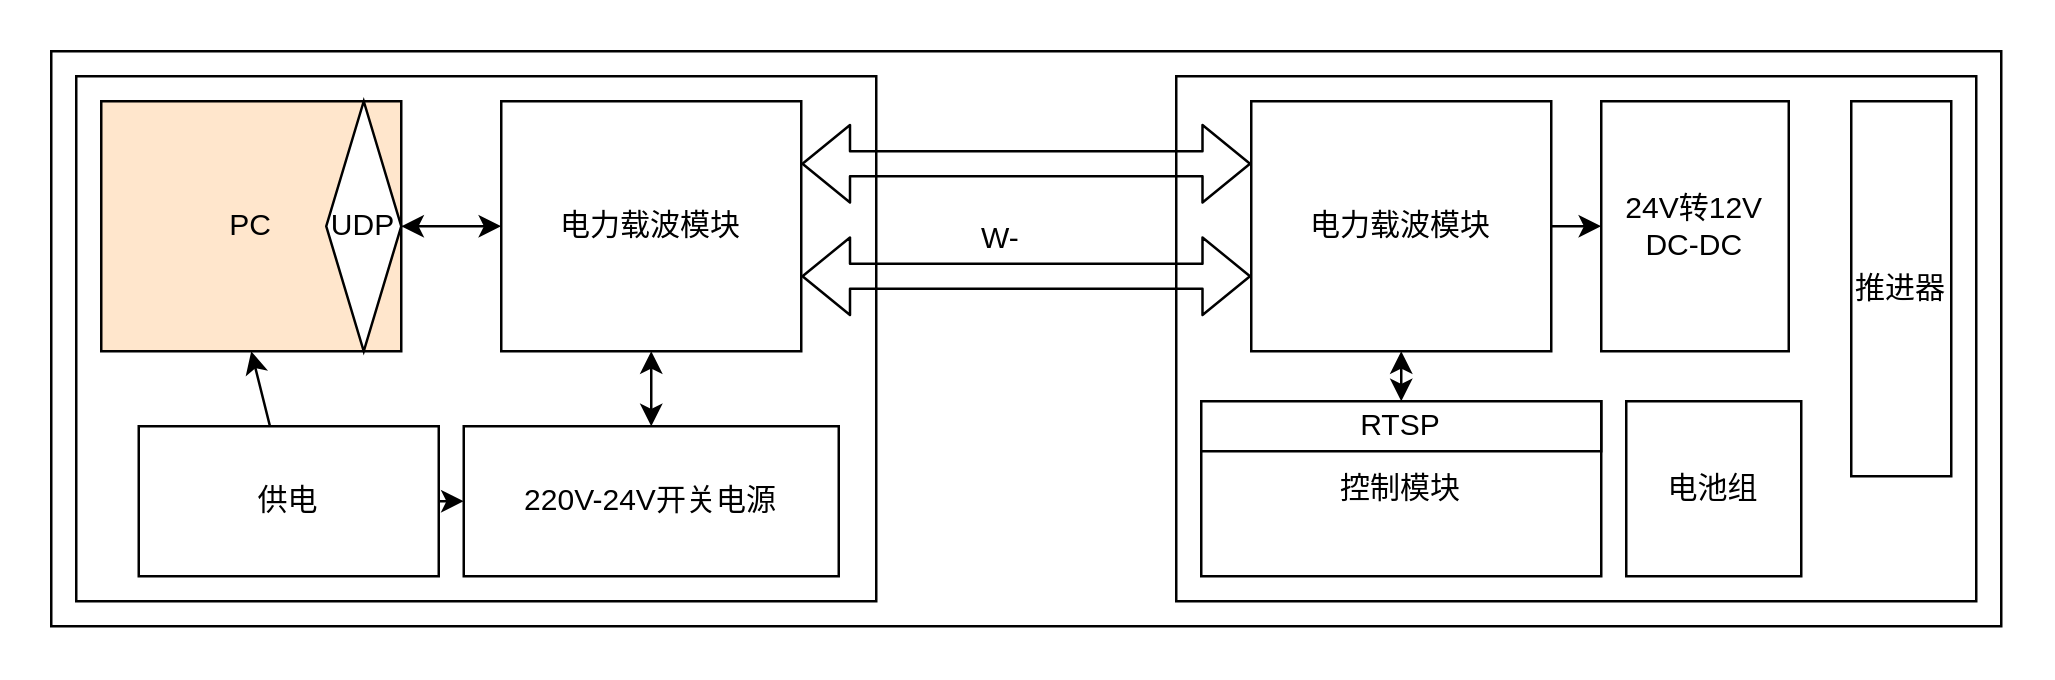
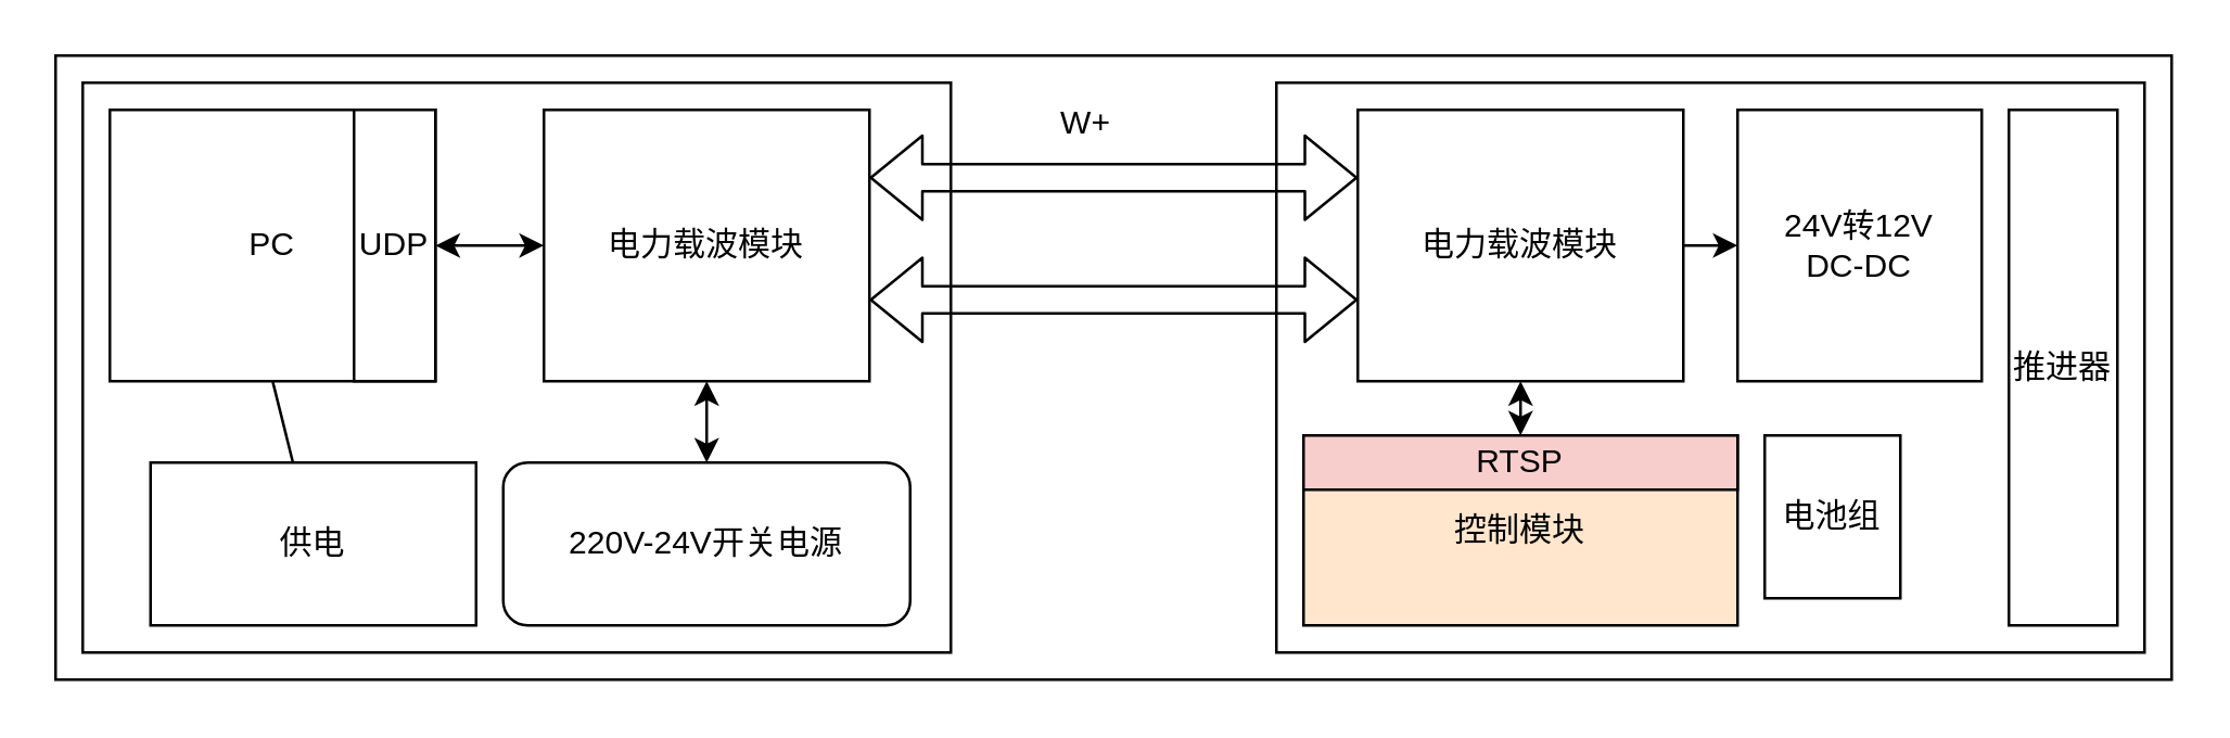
  <mxCell id="0" />
  <mxCell id="1" parent="0" />
  <mxCell id="2" value="" style="rounded=0;whiteSpace=wrap;html=1;" vertex="1" parent="1"><mxGeometry x="20" y="20" width="780" height="230" as="geometry" /></mxCell>
  <mxCell id="3" value="" style="rounded=0;whiteSpace=wrap;html=1;" parent="1" vertex="1"><mxGeometry x="30" y="30" width="320" height="210" as="geometry" /></mxCell>
  <mxCell id="4" value="" style="rounded=0;whiteSpace=wrap;html=1;" parent="1" vertex="1"><mxGeometry x="470" y="30" width="320" height="210" as="geometry" /></mxCell>
  <mxCell id="5" value="电力载波模块" style="rounded=0;whiteSpace=wrap;html=1;" parent="1" vertex="1"><mxGeometry x="200" y="40" width="120" height="100" as="geometry" /></mxCell>
  <mxCell id="6" value="" style="shape=flexArrow;endArrow=classic;startArrow=classic;html=1;exitX=1;exitY=0.25;exitDx=0;exitDy=0;entryX=0;entryY=0.25;entryDx=0;entryDy=0;" parent="1" source="5" target="8" edge="1"><mxGeometry width="100" height="100" relative="1" as="geometry"><mxPoint x="490" y="410" as="sourcePoint" /><mxPoint x="590" y="310" as="targetPoint" /></mxGeometry></mxCell>
  <mxCell id="7" style="edgeStyle=none;html=1;exitX=1;exitY=0.5;exitDx=0;exitDy=0;entryX=0;entryY=0.5;entryDx=0;entryDy=0;" parent="1" source="8" target="21" edge="1"><mxGeometry relative="1" as="geometry" /></mxCell>
  <mxCell id="8" value="电力载波模块" style="rounded=0;whiteSpace=wrap;html=1;" parent="1" vertex="1"><mxGeometry x="500" y="40" width="120" height="100" as="geometry" /></mxCell>
  <mxCell id="9" value="" style="shape=flexArrow;endArrow=classic;startArrow=classic;html=1;exitX=1;exitY=0.25;exitDx=0;exitDy=0;entryX=0;entryY=0.25;entryDx=0;entryDy=0;" parent="1" edge="1"><mxGeometry width="100" height="100" relative="1" as="geometry"><mxPoint x="320" y="110" as="sourcePoint" /><mxPoint x="500" y="110" as="targetPoint" /></mxGeometry></mxCell>
- <mxCell id="11" value="W-" style="text;html=1;strokeColor=none;fillColor=none;align=center;verticalAlign=middle;whiteSpace=wrap;rounded=0;" parent="1" vertex="1"><mxGeometry x="370" y="80" width="60" height="30" as="geometry" /></mxCell>
- <mxCell id="12" value="PC" style="rounded=0;whiteSpace=wrap;html=1;fillColor=#ffe6cc;" parent="1" vertex="1"><mxGeometry x="40" y="40" width="120" height="100" as="geometry" /></mxCell>
- <mxCell id="13" value="UDP" style="rhombus;whiteSpace=wrap;html=1;" parent="1" vertex="1"><mxGeometry x="130" y="40" width="30" height="100" as="geometry" /></mxCell>
+ <mxCell id="10" value="W+" style="text;html=1;strokeColor=none;fillColor=none;align=center;verticalAlign=middle;whiteSpace=wrap;rounded=0;" parent="1" vertex="1"><mxGeometry x="370" y="30" width="60" height="30" as="geometry" /></mxCell>
+ <mxCell id="12" value="PC" style="rounded=0;whiteSpace=wrap;html=1;" parent="1" vertex="1"><mxGeometry x="40" y="40" width="120" height="100" as="geometry" /></mxCell>
+ <mxCell id="13" value="UDP" style="rounded=0;whiteSpace=wrap;html=1;" parent="1" vertex="1"><mxGeometry x="130" y="40" width="30" height="100" as="geometry" /></mxCell>
  <mxCell id="14" value="" style="endArrow=classic;startArrow=classic;html=1;exitX=1;exitY=0.5;exitDx=0;exitDy=0;entryX=0;entryY=0.5;entryDx=0;entryDy=0;" parent="1" source="13" target="5" edge="1"><mxGeometry width="50" height="50" relative="1" as="geometry"><mxPoint x="220" y="-20" as="sourcePoint" /><mxPoint x="270" y="-70" as="targetPoint" /></mxGeometry></mxCell>
- <mxCell id="15" value="220V-24V开关电源" style="rounded=0;whiteSpace=wrap;html=1;" parent="1" vertex="1"><mxGeometry x="185" y="170" width="150" height="60" as="geometry" /></mxCell>
+ <mxCell id="15" value="220V-24V开关电源" style="whiteSpace=wrap;html=1;rounded=1;" parent="1" vertex="1"><mxGeometry x="185" y="170" width="150" height="60" as="geometry" /></mxCell>
  <mxCell id="16" value="" style="endArrow=classic;startArrow=classic;html=1;exitX=0.5;exitY=0;exitDx=0;exitDy=0;entryX=0.5;entryY=1;entryDx=0;entryDy=0;" parent="1" source="15" target="5" edge="1"><mxGeometry width="50" height="50" relative="1" as="geometry"><mxPoint x="430" y="200" as="sourcePoint" /><mxPoint x="480" y="150" as="targetPoint" /></mxGeometry></mxCell>
- <mxCell id="17" value="" style="edgeStyle=none;html=1;entryX=0.5;entryY=1;entryDx=0;entryDy=0;" parent="1" source="18" target="12" edge="1"><mxGeometry relative="1" as="geometry" /></mxCell>
+ <mxCell id="17" value="" style="edgeStyle=none;html=1;entryX=0.5;entryY=1;entryDx=0;entryDy=0;endArrow=none;" parent="1" source="18" target="12" edge="1"><mxGeometry relative="1" as="geometry" /></mxCell>
  <mxCell id="18" value="供电" style="rounded=0;whiteSpace=wrap;html=1;" parent="1" vertex="1"><mxGeometry x="55" y="170" width="120" height="60" as="geometry" /></mxCell>
- <mxCell id="19" value="" style="endArrow=classic;html=1;entryX=0;entryY=0.5;entryDx=0;entryDy=0;exitX=1;exitY=0.5;exitDx=0;exitDy=0;" parent="1" source="18" target="15" edge="1"><mxGeometry width="50" height="50" relative="1" as="geometry"><mxPoint x="140" y="300" as="sourcePoint" /><mxPoint x="190" y="250" as="targetPoint" /></mxGeometry></mxCell>
- <mxCell id="20" value="控制模块" style="rounded=0;whiteSpace=wrap;html=1;" parent="1" vertex="1"><mxGeometry x="480" y="160" width="160" height="70" as="geometry" /></mxCell>
- <mxCell id="21" value="24V转12V&lt;br&gt;DC-DC" style="rounded=0;whiteSpace=wrap;html=1;" parent="1" vertex="1"><mxGeometry x="640" y="40" width="75" height="100" as="geometry" /></mxCell>
+ <mxCell id="20" value="控制模块" style="rounded=0;whiteSpace=wrap;html=1;fillColor=#ffe6cc;" parent="1" vertex="1"><mxGeometry x="480" y="160" width="160" height="70" as="geometry" /></mxCell>
+ <mxCell id="21" value="24V转12V&lt;br&gt;DC-DC" style="rounded=0;whiteSpace=wrap;html=1;" parent="1" vertex="1"><mxGeometry x="640" y="40" width="90" height="100" as="geometry" /></mxCell>
  <mxCell id="22" value="" style="endArrow=classic;startArrow=classic;html=1;entryX=0.5;entryY=1;entryDx=0;entryDy=0;exitX=0.5;exitY=0;exitDx=0;exitDy=0;" parent="1" source="20" target="8" edge="1"><mxGeometry width="50" height="50" relative="1" as="geometry"><mxPoint x="450" y="200" as="sourcePoint" /><mxPoint x="500" y="150" as="targetPoint" /></mxGeometry></mxCell>
- <mxCell id="23" value="RTSP" style="rounded=0;whiteSpace=wrap;html=1;" parent="1" vertex="1"><mxGeometry x="480" y="160" width="160" height="20" as="geometry" /></mxCell>
- <mxCell id="24" value="电池组" style="rounded=0;whiteSpace=wrap;html=1;" parent="1" vertex="1"><mxGeometry x="650" y="160" width="70" height="70" as="geometry" /></mxCell>
- <mxCell id="25" value="推进器" style="rounded=0;whiteSpace=wrap;html=1;" parent="1" vertex="1"><mxGeometry x="740" y="40" width="40" height="150" as="geometry" /></mxCell>
+ <mxCell id="23" value="RTSP" style="rounded=0;whiteSpace=wrap;html=1;fillColor=#f8cecc;" parent="1" vertex="1"><mxGeometry x="480" y="160" width="160" height="20" as="geometry" /></mxCell>
+ <mxCell id="24" value="电池组" style="rounded=0;whiteSpace=wrap;html=1;" parent="1" vertex="1"><mxGeometry x="650" y="160" width="50" height="60" as="geometry" /></mxCell>
+ <mxCell id="25" value="推进器" style="rounded=0;whiteSpace=wrap;html=1;" parent="1" vertex="1"><mxGeometry x="740" y="40" width="40" height="190" as="geometry" /></mxCell>
